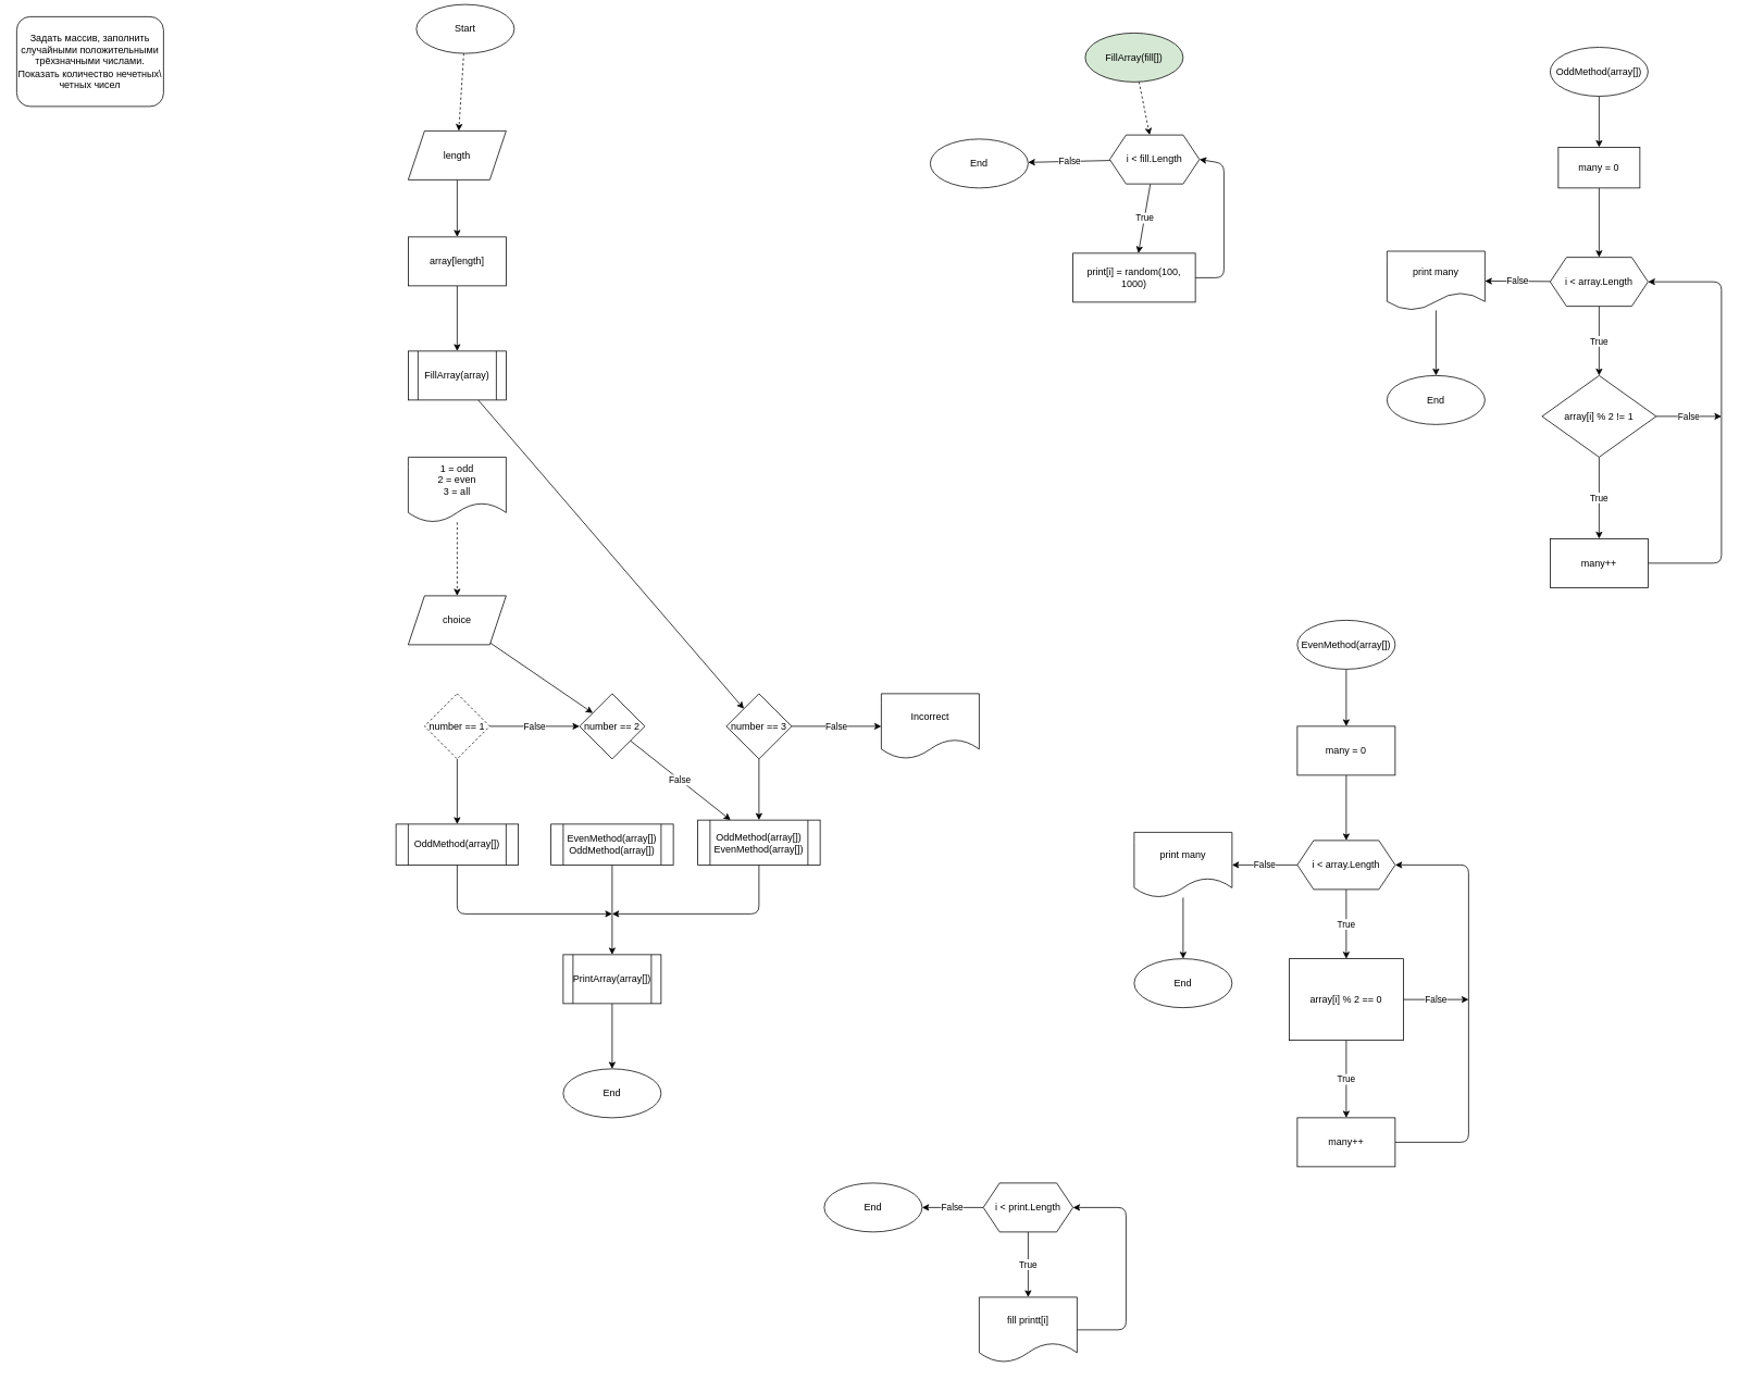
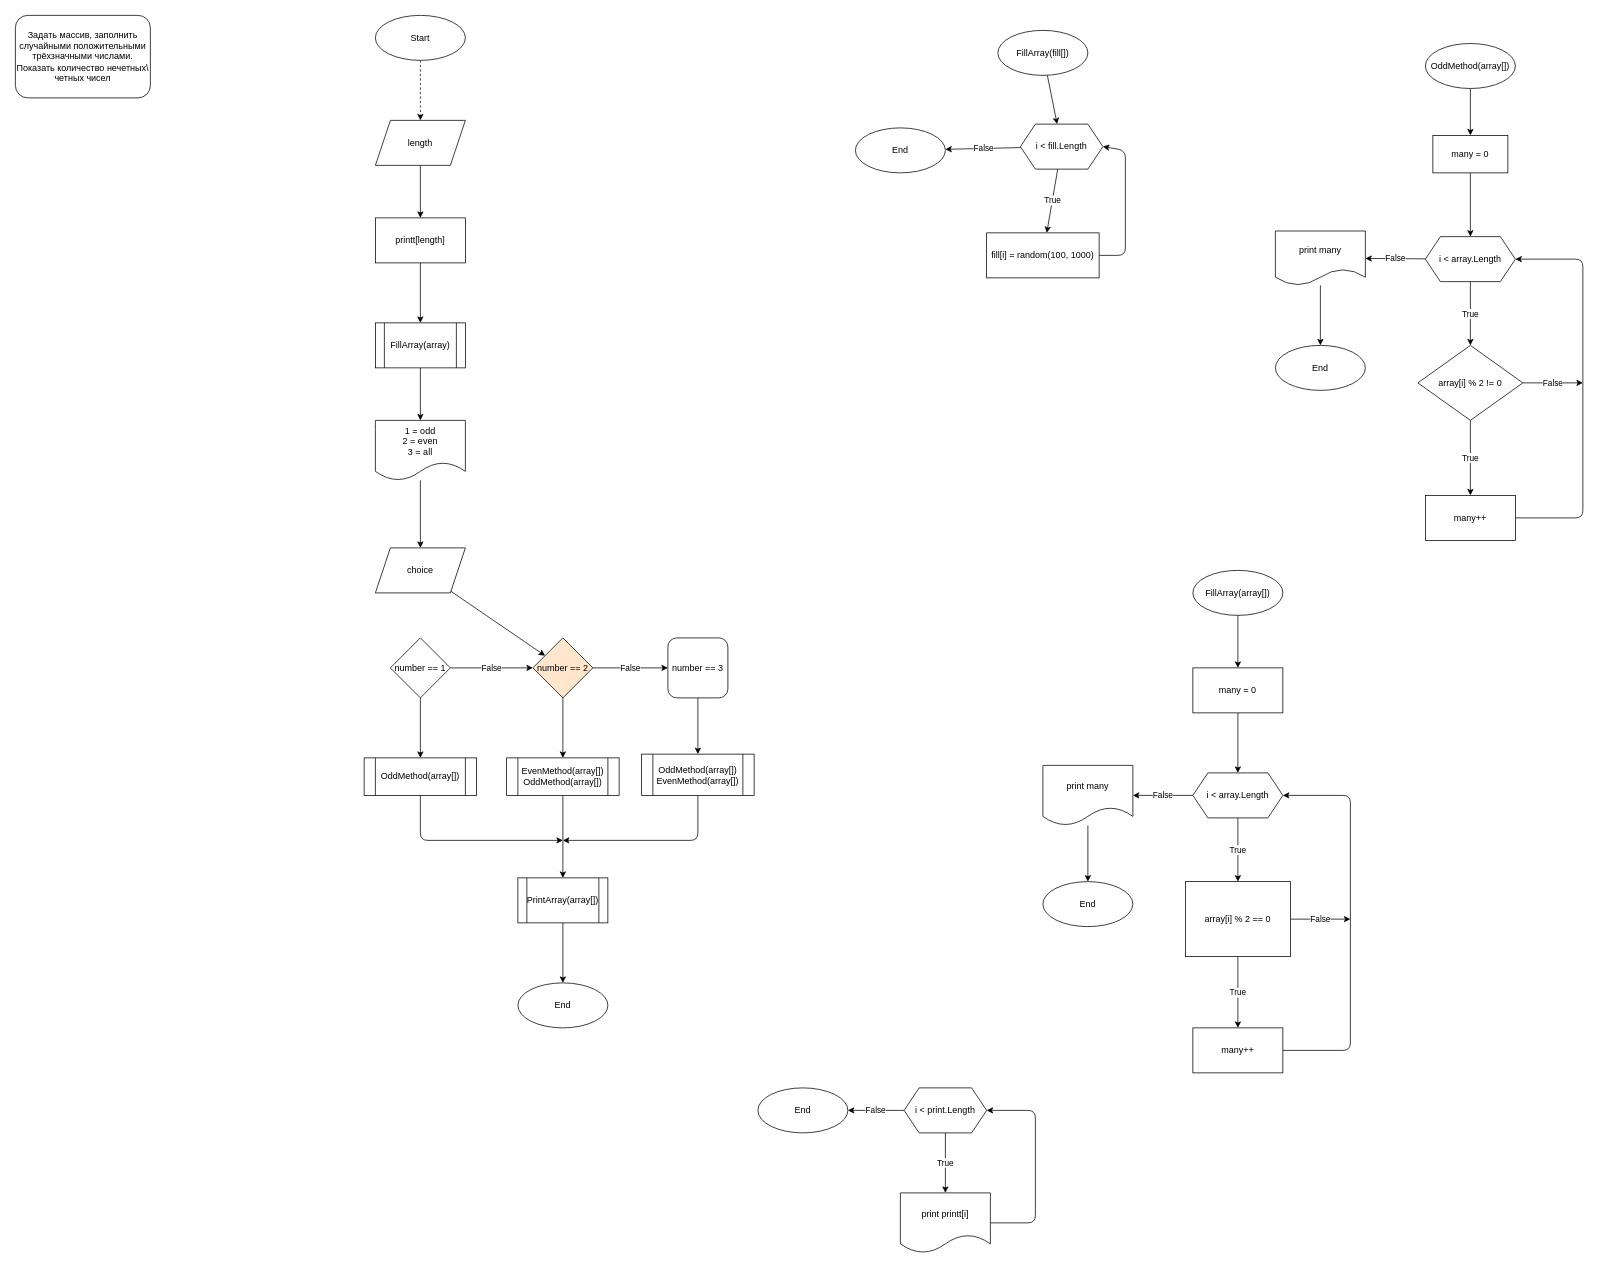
  <mxCell id="0" />
  <mxCell id="1" parent="0" />
  <mxCell id="2" value="Задать массив, заполнить случайными положительными трёхзначными числами. Показать количество нечетных\ четных чисел" style="rounded=1;whiteSpace=wrap;html=1;" parent="1" vertex="1"><mxGeometry x="20" y="20" width="180" height="110" as="geometry" /></mxCell>
  <mxCell id="3" value="" style="edgeStyle=none;html=1;dashed=1;" parent="1" source="4" target="8" edge="1"><mxGeometry relative="1" as="geometry" /></mxCell>
- <mxCell id="4" value="Start" style="ellipse;whiteSpace=wrap;html=1;" parent="1" vertex="1"><mxGeometry x="510" y="5" width="120" height="60" as="geometry" /></mxCell>
+ <mxCell id="4" value="Start" style="ellipse;whiteSpace=wrap;html=1;" parent="1" vertex="1"><mxGeometry x="500" y="20" width="120" height="60" as="geometry" /></mxCell>
  <mxCell id="5" value="" style="edgeStyle=none;html=1;" parent="1" source="6" target="10" edge="1"><mxGeometry relative="1" as="geometry" /></mxCell>
- <mxCell id="6" value="array[length]" style="whiteSpace=wrap;html=1;" parent="1" vertex="1"><mxGeometry x="500" y="290" width="120" height="60" as="geometry" /></mxCell>
+ <mxCell id="6" value="printt[length]" style="whiteSpace=wrap;html=1;" parent="1" vertex="1"><mxGeometry x="500" y="290" width="120" height="60" as="geometry" /></mxCell>
  <mxCell id="7" value="" style="edgeStyle=none;html=1;" parent="1" source="8" target="6" edge="1"><mxGeometry relative="1" as="geometry" /></mxCell>
  <mxCell id="8" value="length" style="shape=parallelogram;perimeter=parallelogramPerimeter;whiteSpace=wrap;html=1;fixedSize=1;" parent="1" vertex="1"><mxGeometry x="500" y="160" width="120" height="60" as="geometry" /></mxCell>
- <mxCell id="9" value="" style="edgeStyle=none;html=1;" parent="1" source="10" target="31" edge="1"><mxGeometry relative="1" as="geometry" /></mxCell>
+ <mxCell id="9" value="" style="edgeStyle=none;html=1;" parent="1" source="10" target="23" edge="1"><mxGeometry relative="1" as="geometry" /></mxCell>
  <mxCell id="10" value="FillArray(array)" style="shape=process;whiteSpace=wrap;html=1;backgroundOutline=1;" parent="1" vertex="1"><mxGeometry x="500" y="430" width="120" height="60" as="geometry" /></mxCell>
- <mxCell id="11" value="" style="edgeStyle=none;html=1;dashed=1;" parent="1" source="12" target="15" edge="1"><mxGeometry relative="1" as="geometry" /></mxCell>
- <mxCell id="12" value="FillArray(fill[])" style="ellipse;whiteSpace=wrap;html=1;fillColor=#d5e8d4;" parent="1" vertex="1"><mxGeometry x="1330" y="40" width="120" height="60" as="geometry" /></mxCell>
+ <mxCell id="11" value="" style="edgeStyle=none;html=1;" parent="1" source="12" target="15" edge="1"><mxGeometry relative="1" as="geometry" /></mxCell>
+ <mxCell id="12" value="FillArray(fill[])" style="ellipse;whiteSpace=wrap;html=1;" parent="1" vertex="1"><mxGeometry x="1330" y="40" width="120" height="60" as="geometry" /></mxCell>
  <mxCell id="13" value="True" style="edgeStyle=none;html=1;" parent="1" source="15" target="17" edge="1"><mxGeometry relative="1" as="geometry" /></mxCell>
  <mxCell id="14" value="False" style="edgeStyle=none;html=1;" parent="1" source="15" target="18" edge="1"><mxGeometry relative="1" as="geometry" /></mxCell>
  <mxCell id="15" value="i &amp;lt; fill.Length" style="shape=hexagon;perimeter=hexagonPerimeter2;whiteSpace=wrap;html=1;fixedSize=1;" parent="1" vertex="1"><mxGeometry x="1360" y="165" width="110" height="60" as="geometry" /></mxCell>
  <mxCell id="16" style="edgeStyle=none;html=1;entryX=1;entryY=0.5;entryDx=0;entryDy=0;" parent="1" source="17" target="15" edge="1"><mxGeometry relative="1" as="geometry"><Array as="points"><mxPoint x="1500" y="340" /><mxPoint x="1500" y="200" /></Array></mxGeometry></mxCell>
- <mxCell id="17" value="print[i] = random(100, 1000)" style="whiteSpace=wrap;html=1;" parent="1" vertex="1"><mxGeometry x="1315" y="310" width="150" height="60" as="geometry" /></mxCell>
+ <mxCell id="17" value="fill[i] = random(100, 1000)" style="whiteSpace=wrap;html=1;" parent="1" vertex="1"><mxGeometry x="1315" y="310" width="150" height="60" as="geometry" /></mxCell>
  <mxCell id="18" value="End" style="ellipse;whiteSpace=wrap;html=1;" parent="1" vertex="1"><mxGeometry x="1140" y="170" width="120" height="60" as="geometry" /></mxCell>
  <mxCell id="19" value="False" style="edgeStyle=none;html=1;" parent="1" source="21" target="28" edge="1"><mxGeometry relative="1" as="geometry" /></mxCell>
  <mxCell id="20" value="" style="edgeStyle=none;html=1;" parent="1" source="21" target="34" edge="1"><mxGeometry relative="1" as="geometry" /></mxCell>
- <mxCell id="21" value="number == 1" style="rhombus;whiteSpace=wrap;html=1;dashed=1;" parent="1" vertex="1"><mxGeometry x="520" y="850" width="80" height="80" as="geometry" /></mxCell>
- <mxCell id="22" value="" style="edgeStyle=none;html=1;dashed=1;" parent="1" source="23" target="25" edge="1"><mxGeometry relative="1" as="geometry" /></mxCell>
+ <mxCell id="21" value="number == 1" style="rhombus;whiteSpace=wrap;html=1;" parent="1" vertex="1"><mxGeometry x="520" y="850" width="80" height="80" as="geometry" /></mxCell>
+ <mxCell id="22" value="" style="edgeStyle=none;html=1;" parent="1" source="23" target="25" edge="1"><mxGeometry relative="1" as="geometry" /></mxCell>
  <mxCell id="23" value="&lt;span&gt;1 = odd&lt;/span&gt;&lt;br&gt;&lt;span&gt;2 = even&lt;/span&gt;&lt;br&gt;&lt;span&gt;3 = all&lt;/span&gt;" style="shape=document;whiteSpace=wrap;html=1;boundedLbl=1;" parent="1" vertex="1"><mxGeometry x="500" y="560" width="120" height="80" as="geometry" /></mxCell>
  <mxCell id="24" value="" style="edgeStyle=none;html=1;" parent="1" source="25" target="28" edge="1"><mxGeometry relative="1" as="geometry" /></mxCell>
  <mxCell id="25" value="choice" style="shape=parallelogram;perimeter=parallelogramPerimeter;whiteSpace=wrap;html=1;fixedSize=1;" parent="1" vertex="1"><mxGeometry x="500" y="730" width="120" height="60" as="geometry" /></mxCell>
- <mxCell id="26" value="False" style="edgeStyle=none;html=1;" parent="1" source="28" target="38" edge="1"><mxGeometry relative="1" as="geometry" /></mxCell>
- <mxCell id="28" value="number == 2" style="rhombus;whiteSpace=wrap;html=1;" parent="1" vertex="1"><mxGeometry x="710" y="850" width="80" height="80" as="geometry" /></mxCell>
- <mxCell id="29" value="False" style="edgeStyle=none;html=1;" parent="1" source="31" target="32" edge="1"><mxGeometry relative="1" as="geometry" /></mxCell>
+ <mxCell id="26" value="False" style="edgeStyle=none;html=1;" parent="1" source="28" target="31" edge="1"><mxGeometry relative="1" as="geometry" /></mxCell>
+ <mxCell id="27" value="" style="edgeStyle=none;html=1;" parent="1" source="28" target="36" edge="1"><mxGeometry relative="1" as="geometry" /></mxCell>
+ <mxCell id="28" value="number == 2" style="rhombus;whiteSpace=wrap;html=1;fillColor=#ffe6cc;" parent="1" vertex="1"><mxGeometry x="710" y="850" width="80" height="80" as="geometry" /></mxCell>
  <mxCell id="30" value="" style="edgeStyle=none;html=1;" parent="1" source="31" target="38" edge="1"><mxGeometry relative="1" as="geometry" /></mxCell>
- <mxCell id="31" value="number == 3" style="rhombus;whiteSpace=wrap;html=1;" parent="1" vertex="1"><mxGeometry x="890" y="850" width="80" height="80" as="geometry" /></mxCell>
- <mxCell id="32" value="Incorrect" style="shape=document;whiteSpace=wrap;html=1;boundedLbl=1;" parent="1" vertex="1"><mxGeometry x="1080" y="850" width="120" height="80" as="geometry" /></mxCell>
+ <mxCell id="31" value="number == 3" style="whiteSpace=wrap;html=1;rounded=1;" parent="1" vertex="1"><mxGeometry x="890" y="850" width="80" height="80" as="geometry" /></mxCell>
  <mxCell id="33" style="edgeStyle=none;html=1;" parent="1" source="34" edge="1"><mxGeometry relative="1" as="geometry"><mxPoint x="750" y="1120" as="targetPoint" /><Array as="points"><mxPoint x="560" y="1120" /></Array></mxGeometry></mxCell>
  <mxCell id="34" value="OddMethod(array[])" style="shape=process;whiteSpace=wrap;html=1;backgroundOutline=1;" parent="1" vertex="1"><mxGeometry x="485" y="1010" width="150" height="50" as="geometry" /></mxCell>
  <mxCell id="35" value="" style="edgeStyle=none;html=1;" edge="1" parent="1" source="36" target="77"><mxGeometry relative="1" as="geometry" /></mxCell>
  <mxCell id="36" value="EvenMethod(array[])&lt;br&gt;OddMethod(array[])" style="shape=process;whiteSpace=wrap;html=1;backgroundOutline=1;" parent="1" vertex="1"><mxGeometry x="675" y="1010" width="150" height="50" as="geometry" /></mxCell>
  <mxCell id="37" style="edgeStyle=none;html=1;" parent="1" source="38" edge="1"><mxGeometry relative="1" as="geometry"><mxPoint x="750" y="1120" as="targetPoint" /><Array as="points"><mxPoint x="930" y="1120" /></Array></mxGeometry></mxCell>
  <mxCell id="38" value="OddMethod(array[])&lt;br&gt;EvenMethod(array[])" style="shape=process;whiteSpace=wrap;html=1;backgroundOutline=1;" parent="1" vertex="1"><mxGeometry x="855" y="1005" width="150" height="55" as="geometry" /></mxCell>
  <mxCell id="39" value="End" style="ellipse;whiteSpace=wrap;html=1;" parent="1" vertex="1"><mxGeometry x="690" y="1310" width="120" height="60" as="geometry" /></mxCell>
  <mxCell id="40" value="" style="edgeStyle=none;html=1;" parent="1" source="41" target="59" edge="1"><mxGeometry relative="1" as="geometry" /></mxCell>
  <mxCell id="41" value="OddMethod(array[])" style="ellipse;whiteSpace=wrap;html=1;" parent="1" vertex="1"><mxGeometry x="1900" y="57.5" width="120" height="60" as="geometry" /></mxCell>
  <mxCell id="42" value="True" style="edgeStyle=none;html=1;" parent="1" source="44" target="47" edge="1"><mxGeometry relative="1" as="geometry" /></mxCell>
  <mxCell id="43" value="False" style="edgeStyle=none;html=1;" parent="1" source="44" target="63" edge="1"><mxGeometry relative="1" as="geometry" /></mxCell>
  <mxCell id="44" value="i &amp;lt; array.Length" style="shape=hexagon;perimeter=hexagonPerimeter2;whiteSpace=wrap;html=1;fixedSize=1;" parent="1" vertex="1"><mxGeometry x="1900" y="315" width="120" height="60" as="geometry" /></mxCell>
  <mxCell id="45" value="True" style="edgeStyle=none;html=1;" parent="1" source="47" target="61" edge="1"><mxGeometry relative="1" as="geometry" /></mxCell>
  <mxCell id="46" value="False" style="edgeStyle=none;html=1;" parent="1" source="47" edge="1"><mxGeometry relative="1" as="geometry"><mxPoint x="2110" y="510" as="targetPoint" /></mxGeometry></mxCell>
- <mxCell id="47" value="array[i] % 2 != 1" style="rhombus;whiteSpace=wrap;html=1;" parent="1" vertex="1"><mxGeometry x="1890" y="460" width="140" height="100" as="geometry" /></mxCell>
+ <mxCell id="47" value="array[i] % 2 != 0" style="rhombus;whiteSpace=wrap;html=1;" parent="1" vertex="1"><mxGeometry x="1890" y="460" width="140" height="100" as="geometry" /></mxCell>
  <mxCell id="48" value="End" style="ellipse;whiteSpace=wrap;html=1;" parent="1" vertex="1"><mxGeometry x="1700" y="460" width="120" height="60" as="geometry" /></mxCell>
  <mxCell id="49" value="" style="edgeStyle=none;html=1;" parent="1" source="50" target="65" edge="1"><mxGeometry relative="1" as="geometry" /></mxCell>
- <mxCell id="50" value="EvenMethod(array[])" style="ellipse;whiteSpace=wrap;html=1;" parent="1" vertex="1"><mxGeometry x="1590" y="760" width="120" height="60" as="geometry" /></mxCell>
+ <mxCell id="50" value="FillArray(array[])" style="ellipse;whiteSpace=wrap;html=1;" parent="1" vertex="1"><mxGeometry x="1590" y="760" width="120" height="60" as="geometry" /></mxCell>
  <mxCell id="51" value="True" style="edgeStyle=none;html=1;" parent="1" source="53" target="56" edge="1"><mxGeometry relative="1" as="geometry" /></mxCell>
  <mxCell id="52" value="False" style="edgeStyle=none;html=1;" parent="1" source="53" target="67" edge="1"><mxGeometry relative="1" as="geometry" /></mxCell>
  <mxCell id="53" value="i &amp;lt; array.Length" style="shape=hexagon;perimeter=hexagonPerimeter2;whiteSpace=wrap;html=1;fixedSize=1;" parent="1" vertex="1"><mxGeometry x="1590" y="1030" width="120" height="60" as="geometry" /></mxCell>
  <mxCell id="54" value="True" style="edgeStyle=none;html=1;entryX=0.5;entryY=0;entryDx=0;entryDy=0;" parent="1" source="56" target="69" edge="1"><mxGeometry relative="1" as="geometry"><mxPoint x="1650" y="1365" as="targetPoint" /></mxGeometry></mxCell>
  <mxCell id="55" value="False" style="edgeStyle=none;html=1;" parent="1" source="56" edge="1"><mxGeometry relative="1" as="geometry"><mxPoint x="1800" y="1225" as="targetPoint" /></mxGeometry></mxCell>
  <mxCell id="56" value="array[i] % 2 == 0" style="whiteSpace=wrap;html=1;rounded=0;" parent="1" vertex="1"><mxGeometry x="1580" y="1175" width="140" height="100" as="geometry" /></mxCell>
  <mxCell id="57" value="End" style="ellipse;whiteSpace=wrap;html=1;" parent="1" vertex="1"><mxGeometry x="1390" y="1175" width="120" height="60" as="geometry" /></mxCell>
  <mxCell id="58" value="" style="edgeStyle=none;html=1;" parent="1" source="59" target="44" edge="1"><mxGeometry relative="1" as="geometry" /></mxCell>
  <mxCell id="59" value="many = 0" style="whiteSpace=wrap;html=1;" parent="1" vertex="1"><mxGeometry x="1910" y="180" width="100" height="50" as="geometry" /></mxCell>
  <mxCell id="60" style="edgeStyle=none;html=1;entryX=1;entryY=0.5;entryDx=0;entryDy=0;" parent="1" source="61" target="44" edge="1"><mxGeometry relative="1" as="geometry"><Array as="points"><mxPoint x="2110" y="690" /><mxPoint x="2110" y="345" /></Array></mxGeometry></mxCell>
  <mxCell id="61" value="many++" style="whiteSpace=wrap;html=1;" parent="1" vertex="1"><mxGeometry x="1900" y="660" width="120" height="60" as="geometry" /></mxCell>
  <mxCell id="62" value="" style="edgeStyle=none;html=1;" parent="1" source="63" target="48" edge="1"><mxGeometry relative="1" as="geometry" /></mxCell>
  <mxCell id="63" value="print many" style="shape=document;whiteSpace=wrap;html=1;boundedLbl=1;" parent="1" vertex="1"><mxGeometry x="1700" y="307.5" width="120" height="72.5" as="geometry" /></mxCell>
  <mxCell id="64" value="" style="edgeStyle=none;html=1;" parent="1" source="65" target="53" edge="1"><mxGeometry relative="1" as="geometry" /></mxCell>
  <mxCell id="65" value="many = 0" style="whiteSpace=wrap;html=1;" parent="1" vertex="1"><mxGeometry x="1590" y="890" width="120" height="60" as="geometry" /></mxCell>
  <mxCell id="66" value="" style="edgeStyle=none;html=1;" parent="1" source="67" target="57" edge="1"><mxGeometry relative="1" as="geometry" /></mxCell>
  <mxCell id="67" value="print many" style="shape=document;whiteSpace=wrap;html=1;boundedLbl=1;" parent="1" vertex="1"><mxGeometry x="1390" y="1020" width="120" height="80" as="geometry" /></mxCell>
  <mxCell id="68" style="edgeStyle=none;html=1;entryX=1;entryY=0.5;entryDx=0;entryDy=0;" parent="1" source="69" target="53" edge="1"><mxGeometry relative="1" as="geometry"><Array as="points"><mxPoint x="1800" y="1400" /><mxPoint x="1800" y="1060" /></Array></mxGeometry></mxCell>
  <mxCell id="69" value="many++" style="whiteSpace=wrap;html=1;" parent="1" vertex="1"><mxGeometry x="1590" y="1370" width="120" height="60" as="geometry" /></mxCell>
  <mxCell id="70" value="True" style="edgeStyle=none;html=1;entryX=0.5;entryY=0;entryDx=0;entryDy=0;" edge="1" parent="1" source="72" target="74"><mxGeometry relative="1" as="geometry"><mxPoint x="1260" y="1590" as="targetPoint" /></mxGeometry></mxCell>
  <mxCell id="71" value="False" style="edgeStyle=none;html=1;entryX=1;entryY=0.5;entryDx=0;entryDy=0;" edge="1" parent="1" source="72" target="75"><mxGeometry relative="1" as="geometry"><mxPoint x="1130" y="1480" as="targetPoint" /></mxGeometry></mxCell>
  <mxCell id="72" value="i &amp;lt; print.Length" style="shape=hexagon;perimeter=hexagonPerimeter2;whiteSpace=wrap;html=1;fixedSize=1;" vertex="1" parent="1"><mxGeometry x="1205" y="1450" width="110" height="60" as="geometry" /></mxCell>
  <mxCell id="73" style="edgeStyle=none;html=1;entryX=1;entryY=0.5;entryDx=0;entryDy=0;" edge="1" parent="1" source="74" target="72"><mxGeometry relative="1" as="geometry"><Array as="points"><mxPoint x="1380" y="1630" /><mxPoint x="1380" y="1480" /></Array></mxGeometry></mxCell>
- <mxCell id="74" value="fill printt[i]" style="shape=document;whiteSpace=wrap;html=1;boundedLbl=1;" vertex="1" parent="1"><mxGeometry x="1200" y="1590" width="120" height="80" as="geometry" /></mxCell>
+ <mxCell id="74" value="print printt[i]" style="shape=document;whiteSpace=wrap;html=1;boundedLbl=1;" vertex="1" parent="1"><mxGeometry x="1200" y="1590" width="120" height="80" as="geometry" /></mxCell>
  <mxCell id="75" value="End" style="ellipse;whiteSpace=wrap;html=1;" vertex="1" parent="1"><mxGeometry x="1010" y="1450" width="120" height="60" as="geometry" /></mxCell>
  <mxCell id="76" value="" style="edgeStyle=none;html=1;" edge="1" parent="1" source="77" target="39"><mxGeometry relative="1" as="geometry" /></mxCell>
  <mxCell id="77" value="PrintArray(array[])" style="shape=process;whiteSpace=wrap;html=1;backgroundOutline=1;" vertex="1" parent="1"><mxGeometry x="690" y="1170" width="120" height="60" as="geometry" /></mxCell>
